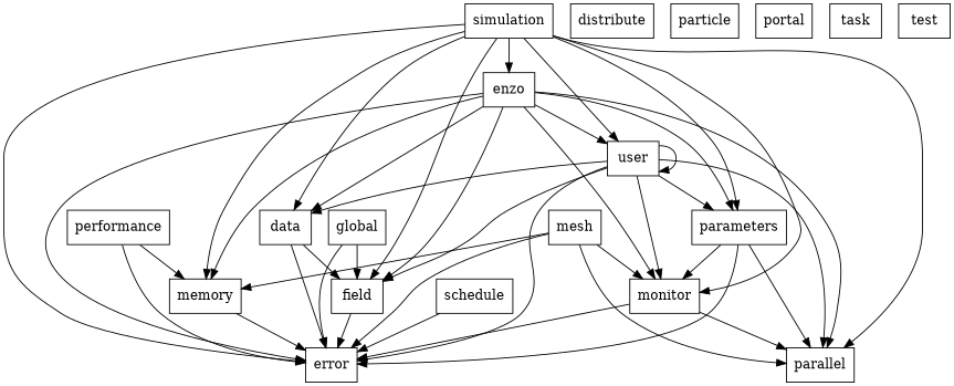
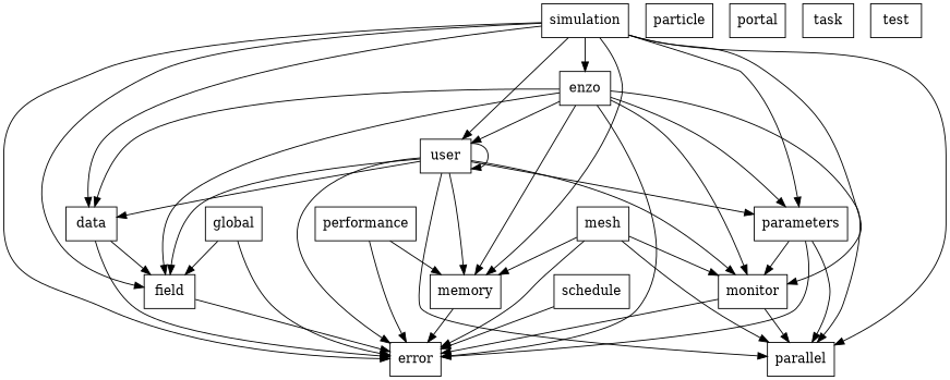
  digraph {
    node [shape=box]
    data
    field
    error
    enzo
    user
    parallel
    monitor
    parameters
    memory
    global
    mesh
    performance
    schedule
    simulation
-   distribute
    particle
    portal
    task
    test
    data -> field
    data -> error
    field -> error
    enzo -> data
    enzo -> field
    enzo -> error
    enzo -> user
    enzo -> parallel
    enzo -> monitor
    enzo -> parameters
    enzo -> memory
    user -> data
    user -> field
    user -> error
    user -> user
    user -> parallel
    user -> monitor
    user -> parameters
+   user -> memory
    monitor -> error
    monitor -> parallel
    parameters -> error
    parameters -> parallel
    parameters -> monitor
    memory -> error
    global -> field
    global -> error
    mesh -> error
    mesh -> parallel
    mesh -> monitor
    mesh -> memory
    performance -> error
    performance -> memory
    schedule -> error
    simulation -> data
    simulation -> field
    simulation -> error
    simulation -> enzo
    simulation -> user
    simulation -> parallel
    simulation -> monitor
    simulation -> parameters
    simulation -> memory
  }
